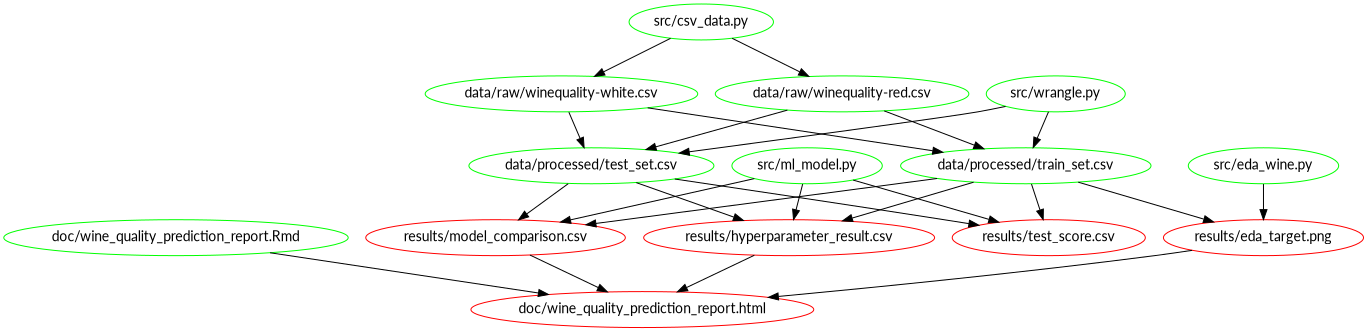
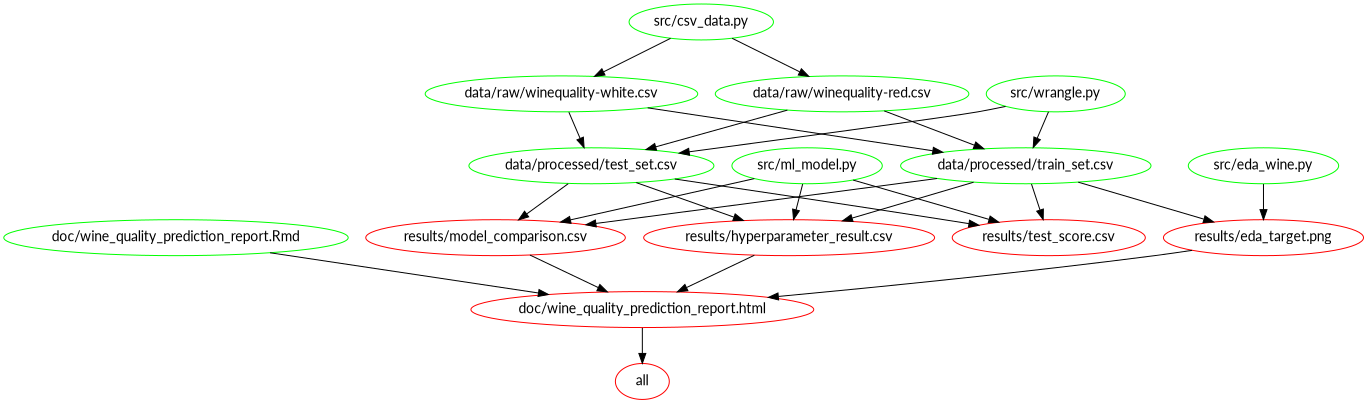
  digraph {
    fontname=Lato
    node [color=green fontname=Lato]
    edge [fontname=Lato]
+   n1 [color=red label=all]
    n2 [label="data/processed/test_set.csv"]
    n3 [color=red label="results/hyperparameter_result.csv"]
    n4 [color=red label="results/model_comparison.csv"]
    n5 [color=red label="results/test_score.csv"]
    n6 [color=red label="doc/wine_quality_prediction_report.html"]
    n7 [label="data/processed/train_set.csv"]
    n8 [color=red label="results/eda_target.png"]
    n9 [label="data/raw/winequality-red.csv"]
    n10 [label="data/raw/winequality-white.csv"]
    n11 [label="doc/wine_quality_prediction_report.Rmd"]
    n12 [label="src/csv_data.py"]
    n13 [label="src/eda_wine.py"]
    n14 [label="src/ml_model.py"]
    n15 [label="src/wrangle.py"]
    n2 -> n3
    n2 -> n4
    n2 -> n5
    n3 -> n6
    n4 -> n6
+   n6 -> n1
    n7 -> n3
    n7 -> n4
    n7 -> n5
    n7 -> n8
    n8 -> n6
    n9 -> n2
    n9 -> n7
    n10 -> n2
    n10 -> n7
    n11 -> n6
    n12 -> n9
    n12 -> n10
    n13 -> n8
    n14 -> n3
    n14 -> n4
    n14 -> n5
    n15 -> n2
    n15 -> n7
  }
